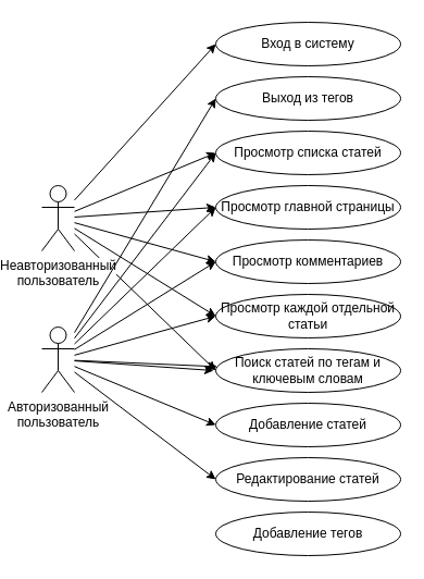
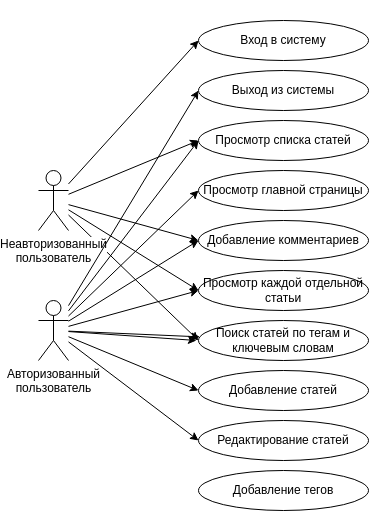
  <mxCell id="0" />
  <mxCell id="1" parent="0" />
  <mxCell id="2" style="rounded=0;orthogonalLoop=1;jettySize=auto;html=1;entryX=0;entryY=0.5;entryDx=0;entryDy=0;" edge="1" parent="1" source="8" target="19"><mxGeometry relative="1" as="geometry" /></mxCell>
  <mxCell id="3" style="edgeStyle=none;rounded=0;orthogonalLoop=1;jettySize=auto;html=1;entryX=0;entryY=0.5;entryDx=0;entryDy=0;" edge="1" parent="1" source="8" target="21"><mxGeometry relative="1" as="geometry" /></mxCell>
- <mxCell id="4" style="edgeStyle=none;rounded=0;orthogonalLoop=1;jettySize=auto;html=1;entryX=0;entryY=0.5;entryDx=0;entryDy=0;" edge="1" parent="1" source="8" target="22"><mxGeometry relative="1" as="geometry" /></mxCell>
  <mxCell id="5" style="edgeStyle=none;rounded=0;orthogonalLoop=1;jettySize=auto;html=1;entryX=0;entryY=0.5;entryDx=0;entryDy=0;" edge="1" parent="1" source="8" target="23"><mxGeometry relative="1" as="geometry" /></mxCell>
  <mxCell id="6" style="edgeStyle=none;rounded=0;orthogonalLoop=1;jettySize=auto;html=1;entryX=0;entryY=0.5;entryDx=0;entryDy=0;" edge="1" parent="1" source="8" target="24"><mxGeometry relative="1" as="geometry" /></mxCell>
  <mxCell id="7" style="edgeStyle=none;rounded=0;orthogonalLoop=1;jettySize=auto;html=1;entryX=0;entryY=0.5;entryDx=0;entryDy=0;" edge="1" parent="1" source="8" target="25"><mxGeometry relative="1" as="geometry" /></mxCell>
  <mxCell id="8" value="Неавторизованный&lt;br&gt;пользователь" style="shape=umlActor;verticalLabelPosition=bottom;labelBackgroundColor=#ffffff;verticalAlign=top;html=1;outlineConnect=0;" vertex="1" parent="1"><mxGeometry x="20" y="170" width="30" height="60" as="geometry" /></mxCell>
  <mxCell id="9" style="edgeStyle=none;rounded=0;orthogonalLoop=1;jettySize=auto;html=1;entryX=0;entryY=0.5;entryDx=0;entryDy=0;" edge="1" parent="1" source="18" target="20"><mxGeometry relative="1" as="geometry" /></mxCell>
  <mxCell id="10" style="edgeStyle=none;rounded=0;orthogonalLoop=1;jettySize=auto;html=1;entryX=0;entryY=0.5;entryDx=0;entryDy=0;" edge="1" parent="1" source="18" target="21"><mxGeometry relative="1" as="geometry" /></mxCell>
  <mxCell id="11" style="edgeStyle=none;rounded=0;orthogonalLoop=1;jettySize=auto;html=1;entryX=0;entryY=0.5;entryDx=0;entryDy=0;" edge="1" parent="1" source="18" target="22"><mxGeometry relative="1" as="geometry" /></mxCell>
  <mxCell id="12" style="edgeStyle=none;rounded=0;orthogonalLoop=1;jettySize=auto;html=1;entryX=0;entryY=0.5;entryDx=0;entryDy=0;" edge="1" parent="1" source="18" target="23"><mxGeometry relative="1" as="geometry" /></mxCell>
  <mxCell id="13" style="edgeStyle=none;rounded=0;orthogonalLoop=1;jettySize=auto;html=1;entryX=0;entryY=0.5;entryDx=0;entryDy=0;" edge="1" parent="1" source="18" target="24"><mxGeometry relative="1" as="geometry" /></mxCell>
  <mxCell id="14" style="edgeStyle=none;rounded=0;orthogonalLoop=1;jettySize=auto;html=1;" edge="1" parent="1" source="18"><mxGeometry relative="1" as="geometry"><mxPoint x="178" y="340" as="targetPoint" /></mxGeometry></mxCell>
  <mxCell id="15" style="edgeStyle=none;rounded=0;orthogonalLoop=1;jettySize=auto;html=1;entryX=0;entryY=0.5;entryDx=0;entryDy=0;" edge="1" parent="1" source="18" target="26"><mxGeometry relative="1" as="geometry" /></mxCell>
  <mxCell id="16" style="edgeStyle=none;rounded=0;orthogonalLoop=1;jettySize=auto;html=1;entryX=0;entryY=0.5;entryDx=0;entryDy=0;" edge="1" parent="1" source="18" target="27"><mxGeometry relative="1" as="geometry" /></mxCell>
  <mxCell id="17" style="edgeStyle=none;rounded=0;orthogonalLoop=1;jettySize=auto;html=1;" edge="1" parent="1" source="18" target="25"><mxGeometry relative="1" as="geometry" /></mxCell>
  <mxCell id="18" value="Авторизованный&lt;br&gt;пользователь" style="shape=umlActor;verticalLabelPosition=bottom;labelBackgroundColor=#ffffff;verticalAlign=top;html=1;outlineConnect=0;" vertex="1" parent="1"><mxGeometry x="20" y="300" width="30" height="60" as="geometry" /></mxCell>
  <mxCell id="19" value="Вход в систему" style="ellipse;whiteSpace=wrap;html=1;" vertex="1" parent="1"><mxGeometry x="180" y="20" width="170" height="40" as="geometry" /></mxCell>
- <mxCell id="20" value="Выход из тегов" style="ellipse;whiteSpace=wrap;html=1;" vertex="1" parent="1"><mxGeometry x="180" y="70" width="170" height="40" as="geometry" /></mxCell>
+ <mxCell id="20" value="Выход из системы" style="ellipse;whiteSpace=wrap;html=1;" vertex="1" parent="1"><mxGeometry x="180" y="70" width="170" height="40" as="geometry" /></mxCell>
  <mxCell id="21" value="Просмотр списка статей" style="ellipse;whiteSpace=wrap;html=1;" vertex="1" parent="1"><mxGeometry x="180" y="120" width="170" height="40" as="geometry" /></mxCell>
  <mxCell id="22" value="Просмотр главной страницы" style="ellipse;whiteSpace=wrap;html=1;" vertex="1" parent="1"><mxGeometry x="180" y="170" width="170" height="40" as="geometry" /></mxCell>
- <mxCell id="23" value="Просмотр комментариев" style="ellipse;whiteSpace=wrap;html=1;" vertex="1" parent="1"><mxGeometry x="180" y="220" width="170" height="40" as="geometry" /></mxCell>
+ <mxCell id="23" value="Добавление комментариев" style="ellipse;whiteSpace=wrap;html=1;" vertex="1" parent="1"><mxGeometry x="180" y="220" width="170" height="40" as="geometry" /></mxCell>
  <mxCell id="24" value="Просмотр каждой отдельной статьи" style="ellipse;whiteSpace=wrap;html=1;" vertex="1" parent="1"><mxGeometry x="180" y="270" width="170" height="40" as="geometry" /></mxCell>
  <mxCell id="25" value="Поиск статей по тегам и ключевым словам" style="ellipse;whiteSpace=wrap;html=1;" vertex="1" parent="1"><mxGeometry x="180" y="320" width="170" height="40" as="geometry" /></mxCell>
  <mxCell id="26" value="Добавление статей" style="ellipse;whiteSpace=wrap;html=1;" vertex="1" parent="1"><mxGeometry x="180" y="370" width="170" height="40" as="geometry" /></mxCell>
  <mxCell id="27" value="Редактирование статей" style="ellipse;whiteSpace=wrap;html=1;" vertex="1" parent="1"><mxGeometry x="180" y="420" width="170" height="40" as="geometry" /></mxCell>
  <mxCell id="28" value="Добавление тегов" style="ellipse;whiteSpace=wrap;html=1;" vertex="1" parent="1"><mxGeometry x="180" y="470" width="170" height="40" as="geometry" /></mxCell>
